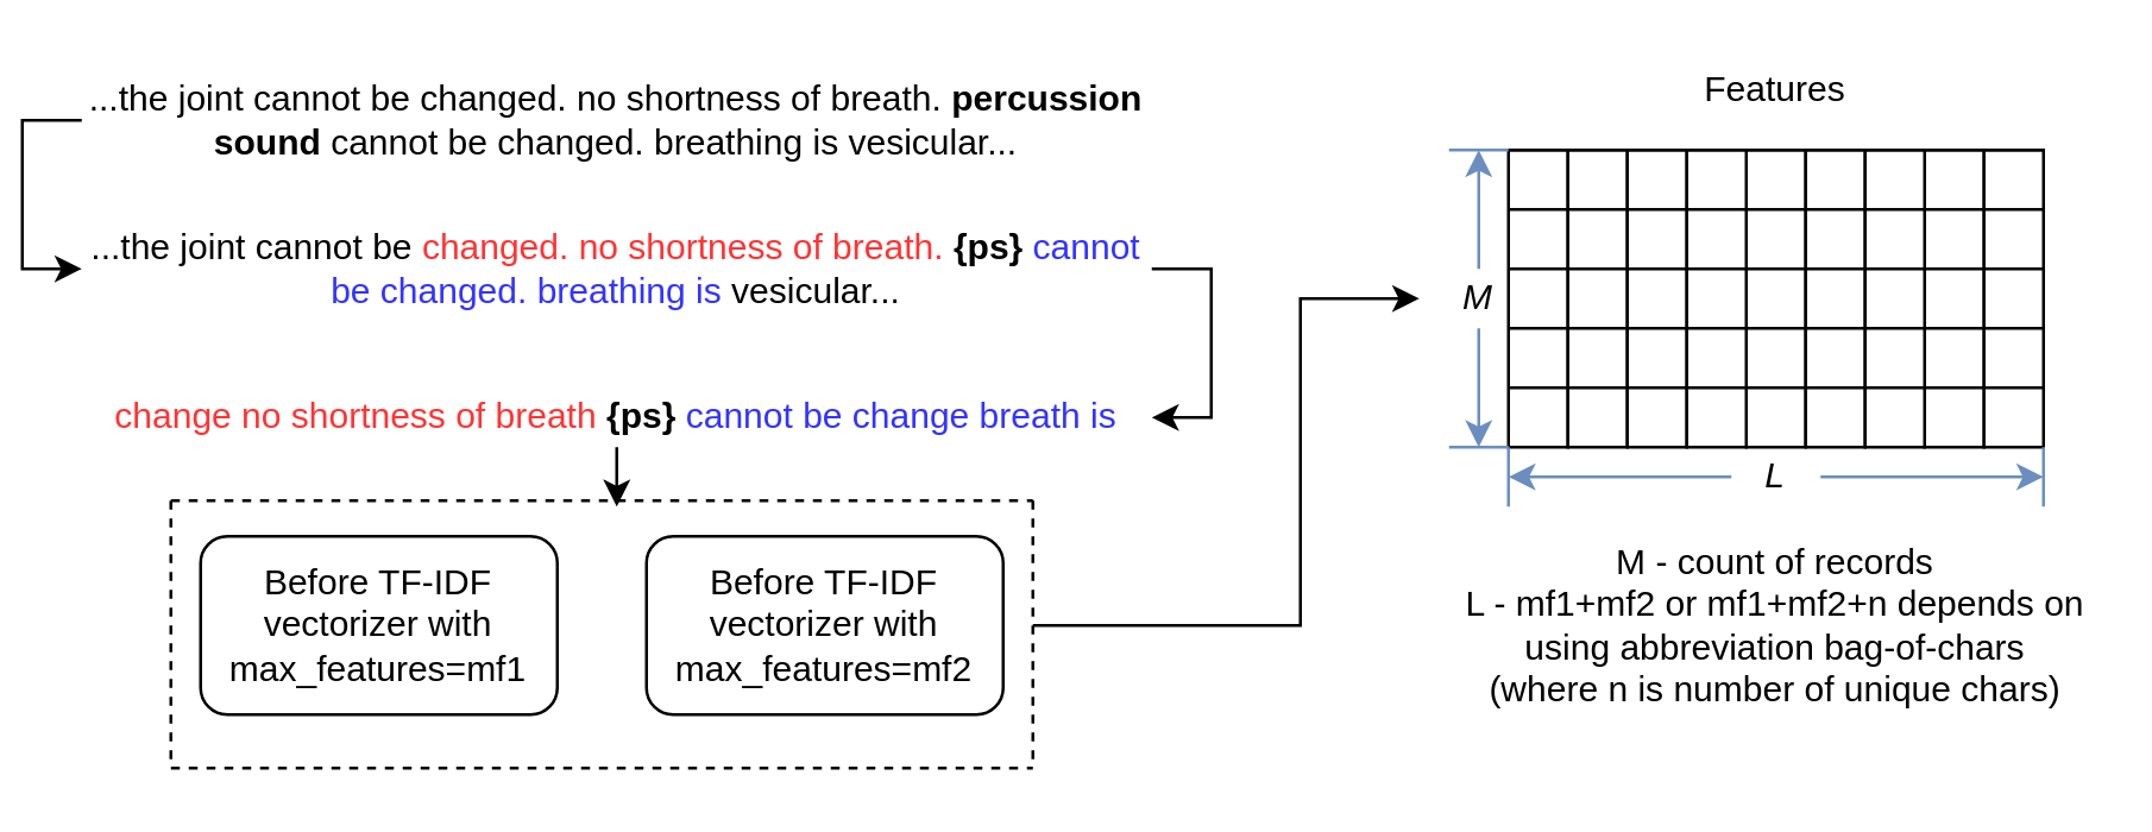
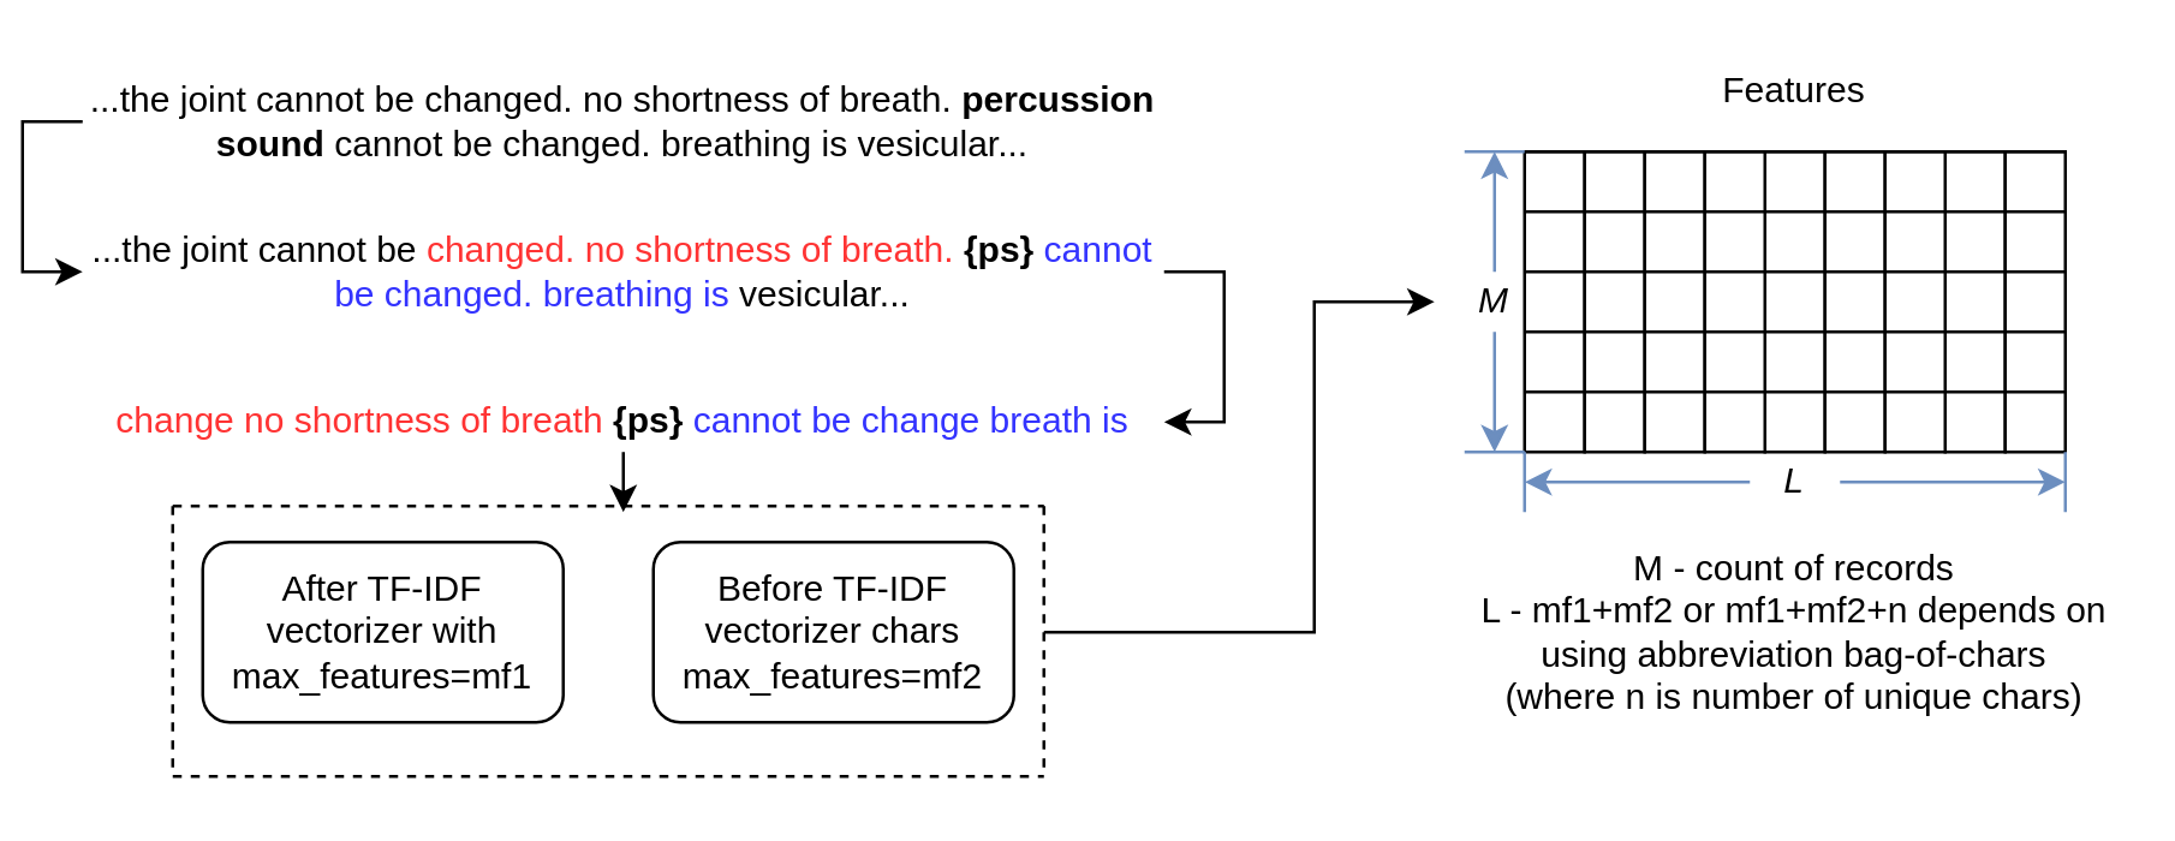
  <mxCell id="0" />
  <mxCell id="1" parent="0" />
  <mxCell id="2" style="edgeStyle=orthogonalEdgeStyle;rounded=0;orthogonalLoop=1;jettySize=auto;html=1;exitX=0;exitY=0.5;exitDx=0;exitDy=0;entryX=0;entryY=0.5;entryDx=0;entryDy=0;" edge="1" parent="1" source="3" target="5"><mxGeometry relative="1" as="geometry" /></mxCell>
  <mxCell id="3" value="...the joint cannot be changed. no shortness of breath. &lt;b&gt;percussion sound&lt;/b&gt; cannot be changed. breathing is vesicular..." style="text;html=1;strokeColor=none;fillColor=none;align=center;verticalAlign=middle;whiteSpace=wrap;rounded=0;" vertex="1" parent="1"><mxGeometry x="20" y="30" width="360" height="20" as="geometry" /></mxCell>
  <mxCell id="4" style="edgeStyle=orthogonalEdgeStyle;rounded=0;orthogonalLoop=1;jettySize=auto;html=1;exitX=1;exitY=0.5;exitDx=0;exitDy=0;entryX=1;entryY=0.5;entryDx=0;entryDy=0;strokeColor=#000000;" edge="1" parent="1" source="5" target="7"><mxGeometry relative="1" as="geometry" /></mxCell>
  <mxCell id="5" value="...the joint cannot be &lt;font color=&quot;#ff3333&quot;&gt;changed. no shortness of breath.&lt;/font&gt;&lt;b&gt;&lt;font color=&quot;#ff3333&quot;&gt;&amp;nbsp;&lt;/font&gt;{ps}&lt;/b&gt; &lt;font color=&quot;#3333ff&quot;&gt;cannot be changed. breathing is&lt;/font&gt; vesicular..." style="text;html=1;strokeColor=none;fillColor=none;align=center;verticalAlign=middle;whiteSpace=wrap;rounded=0;" vertex="1" parent="1"><mxGeometry x="20" y="80" width="360" height="20" as="geometry" /></mxCell>
  <mxCell id="6" style="edgeStyle=orthogonalEdgeStyle;rounded=0;orthogonalLoop=1;jettySize=auto;html=1;exitX=0.5;exitY=1;exitDx=0;exitDy=0;strokeColor=#000000;" edge="1" parent="1" source="7"><mxGeometry relative="1" as="geometry"><mxPoint x="200" y="170" as="targetPoint" /></mxGeometry></mxCell>
  <mxCell id="7" value="&lt;font color=&quot;#ff3333&quot;&gt;change no shortness of breath&lt;/font&gt;&amp;nbsp;&lt;b&gt;{ps}&lt;/b&gt; &lt;font color=&quot;#3333ff&quot;&gt;cannot be change breath is&lt;/font&gt;" style="text;html=1;strokeColor=none;fillColor=none;align=center;verticalAlign=middle;whiteSpace=wrap;rounded=0;" vertex="1" parent="1"><mxGeometry x="20" y="130" width="360" height="20" as="geometry" /></mxCell>
- <mxCell id="8" value="Before TF-IDF vectorizer with max_features=mf1" style="rounded=1;whiteSpace=wrap;html=1;" vertex="1" parent="1"><mxGeometry x="60" y="180" width="120" height="60" as="geometry" /></mxCell>
+ <mxCell id="8" value="After TF-IDF vectorizer with max_features=mf1" style="rounded=1;whiteSpace=wrap;html=1;" vertex="1" parent="1"><mxGeometry x="60" y="180" width="120" height="60" as="geometry" /></mxCell>
  <mxCell id="9" style="edgeStyle=orthogonalEdgeStyle;rounded=0;orthogonalLoop=1;jettySize=auto;html=1;entryX=0;entryY=0.5;entryDx=0;entryDy=0;strokeColor=#000000;" edge="1" parent="1" target="34"><mxGeometry relative="1" as="geometry"><mxPoint x="340" y="210" as="sourcePoint" /><Array as="points"><mxPoint x="430" y="210" /><mxPoint x="430" y="100" /></Array></mxGeometry></mxCell>
- <mxCell id="10" value="Before TF-IDF vectorizer with max_features=mf2" style="rounded=1;whiteSpace=wrap;html=1;" vertex="1" parent="1"><mxGeometry x="210" y="180" width="120" height="60" as="geometry" /></mxCell>
+ <mxCell id="10" value="Before TF-IDF vectorizer chars max_features=mf2" style="rounded=1;whiteSpace=wrap;html=1;" vertex="1" parent="1"><mxGeometry x="210" y="180" width="120" height="60" as="geometry" /></mxCell>
  <mxCell id="11" value="" style="endArrow=none;dashed=1;html=1;" edge="1" parent="1"><mxGeometry width="50" height="50" relative="1" as="geometry"><mxPoint x="340" y="255" as="sourcePoint" /><mxPoint x="340" y="165" as="targetPoint" /></mxGeometry></mxCell>
  <mxCell id="12" value="" style="endArrow=none;dashed=1;html=1;" edge="1" parent="1"><mxGeometry width="50" height="50" relative="1" as="geometry"><mxPoint x="50" y="255" as="sourcePoint" /><mxPoint x="50" y="165" as="targetPoint" /></mxGeometry></mxCell>
  <mxCell id="13" value="" style="endArrow=none;dashed=1;html=1;" edge="1" parent="1"><mxGeometry width="50" height="50" relative="1" as="geometry"><mxPoint x="50" y="258" as="sourcePoint" /><mxPoint x="340" y="258" as="targetPoint" /></mxGeometry></mxCell>
  <mxCell id="14" value="" style="endArrow=none;dashed=1;html=1;" edge="1" parent="1"><mxGeometry width="50" height="50" relative="1" as="geometry"><mxPoint x="50" y="168" as="sourcePoint" /><mxPoint x="340" y="168" as="targetPoint" /></mxGeometry></mxCell>
  <mxCell id="15" value="Features" style="text;html=1;strokeColor=none;fillColor=none;align=center;verticalAlign=middle;whiteSpace=wrap;rounded=0;" vertex="1" parent="1"><mxGeometry x="540" y="20" width="100" height="20" as="geometry" /></mxCell>
  <mxCell id="16" value="" style="rounded=0;whiteSpace=wrap;html=1;" vertex="1" parent="1"><mxGeometry x="500" y="50" width="20" height="100" as="geometry" /></mxCell>
  <mxCell id="17" value="" style="rounded=0;whiteSpace=wrap;html=1;" vertex="1" parent="1"><mxGeometry x="520" y="50" width="20" height="100" as="geometry" /></mxCell>
  <mxCell id="18" value="" style="rounded=0;whiteSpace=wrap;html=1;" vertex="1" parent="1"><mxGeometry x="540" y="50" width="20" height="100" as="geometry" /></mxCell>
  <mxCell id="19" value="" style="rounded=0;whiteSpace=wrap;html=1;" vertex="1" parent="1"><mxGeometry x="580" y="50" width="20" height="100" as="geometry" /></mxCell>
  <mxCell id="20" value="" style="rounded=0;whiteSpace=wrap;html=1;" vertex="1" parent="1"><mxGeometry x="560" y="50" width="20" height="100" as="geometry" /></mxCell>
  <mxCell id="21" value="" style="rounded=0;whiteSpace=wrap;html=1;" vertex="1" parent="1"><mxGeometry x="600" y="50" width="20" height="100" as="geometry" /></mxCell>
  <mxCell id="22" value="" style="rounded=0;whiteSpace=wrap;html=1;" vertex="1" parent="1"><mxGeometry x="640" y="50" width="20" height="100" as="geometry" /></mxCell>
  <mxCell id="23" value="" style="rounded=0;whiteSpace=wrap;html=1;" vertex="1" parent="1"><mxGeometry x="620" y="50" width="20" height="100" as="geometry" /></mxCell>
  <mxCell id="24" value="" style="rounded=0;whiteSpace=wrap;html=1;" vertex="1" parent="1"><mxGeometry x="660" y="50" width="20" height="100" as="geometry" /></mxCell>
  <mxCell id="25" value="" style="endArrow=none;html=1;exitX=0;exitY=1;exitDx=0;exitDy=0;entryX=0;entryY=0;entryDx=0;entryDy=0;" edge="1" parent="1"><mxGeometry width="50" height="50" relative="1" as="geometry"><mxPoint x="500" y="130" as="sourcePoint" /><mxPoint x="680" y="130" as="targetPoint" /></mxGeometry></mxCell>
  <mxCell id="26" value="" style="endArrow=none;html=1;exitX=0;exitY=1;exitDx=0;exitDy=0;entryX=0;entryY=0;entryDx=0;entryDy=0;" edge="1" parent="1"><mxGeometry width="50" height="50" relative="1" as="geometry"><mxPoint x="500" y="110" as="sourcePoint" /><mxPoint x="680" y="110" as="targetPoint" /></mxGeometry></mxCell>
  <mxCell id="27" value="" style="endArrow=none;html=1;exitX=0;exitY=1;exitDx=0;exitDy=0;entryX=0;entryY=0;entryDx=0;entryDy=0;" edge="1" parent="1"><mxGeometry width="50" height="50" relative="1" as="geometry"><mxPoint x="500" y="90" as="sourcePoint" /><mxPoint x="680" y="90" as="targetPoint" /></mxGeometry></mxCell>
  <mxCell id="28" value="" style="endArrow=none;html=1;exitX=0;exitY=1;exitDx=0;exitDy=0;entryX=0;entryY=0;entryDx=0;entryDy=0;" edge="1" parent="1"><mxGeometry width="50" height="50" relative="1" as="geometry"><mxPoint x="500" y="70" as="sourcePoint" /><mxPoint x="680" y="70" as="targetPoint" /></mxGeometry></mxCell>
  <mxCell id="29" value="" style="endArrow=none;html=1;exitX=0;exitY=1;exitDx=0;exitDy=0;entryX=0;entryY=0;entryDx=0;entryDy=0;" edge="1" parent="1"><mxGeometry width="50" height="50" relative="1" as="geometry"><mxPoint x="500" y="50" as="sourcePoint" /><mxPoint x="680" y="50" as="targetPoint" /></mxGeometry></mxCell>
  <mxCell id="30" value="" style="endArrow=none;html=1;entryX=0;entryY=0;entryDx=0;entryDy=0;fillColor=#dae8fc;strokeColor=#6c8ebf;" edge="1" parent="1" target="16"><mxGeometry width="50" height="50" relative="1" as="geometry"><mxPoint x="480" y="50" as="sourcePoint" /><mxPoint x="520" y="60" as="targetPoint" /></mxGeometry></mxCell>
  <mxCell id="31" value="" style="endArrow=none;html=1;exitX=0;exitY=1;exitDx=0;exitDy=0;fillColor=#dae8fc;strokeColor=#6c8ebf;" edge="1" parent="1" source="16"><mxGeometry width="50" height="50" relative="1" as="geometry"><mxPoint x="500" y="220" as="sourcePoint" /><mxPoint x="480" y="150" as="targetPoint" /></mxGeometry></mxCell>
  <mxCell id="32" style="edgeStyle=orthogonalEdgeStyle;rounded=0;orthogonalLoop=1;jettySize=auto;html=1;exitX=0.5;exitY=0;exitDx=0;exitDy=0;fillColor=#dae8fc;strokeColor=#6C8EBF;" edge="1" parent="1" source="34"><mxGeometry relative="1" as="geometry"><mxPoint x="490" y="50" as="targetPoint" /></mxGeometry></mxCell>
  <mxCell id="33" style="edgeStyle=orthogonalEdgeStyle;rounded=0;orthogonalLoop=1;jettySize=auto;html=1;exitX=0.5;exitY=1;exitDx=0;exitDy=0;fillColor=#dae8fc;strokeColor=#6c8ebf;" edge="1" parent="1" source="34"><mxGeometry relative="1" as="geometry"><mxPoint x="490" y="150" as="targetPoint" /></mxGeometry></mxCell>
  <mxCell id="34" value="&lt;i&gt;M&lt;/i&gt;" style="text;html=1;strokeColor=none;fillColor=none;align=center;verticalAlign=middle;whiteSpace=wrap;rounded=0;" vertex="1" parent="1"><mxGeometry x="470" y="90" width="40" height="20" as="geometry" /></mxCell>
  <mxCell id="35" value="" style="endArrow=none;html=1;strokeColor=#6C8EBF;entryX=0;entryY=1;entryDx=0;entryDy=0;" edge="1" parent="1" target="16"><mxGeometry width="50" height="50" relative="1" as="geometry"><mxPoint x="500" y="170" as="sourcePoint" /><mxPoint x="520" y="220" as="targetPoint" /></mxGeometry></mxCell>
  <mxCell id="36" value="" style="endArrow=none;html=1;strokeColor=#6C8EBF;entryX=1;entryY=1;entryDx=0;entryDy=0;" edge="1" parent="1" target="24"><mxGeometry width="50" height="50" relative="1" as="geometry"><mxPoint x="680" y="170" as="sourcePoint" /><mxPoint x="730" y="230" as="targetPoint" /></mxGeometry></mxCell>
  <mxCell id="37" style="edgeStyle=orthogonalEdgeStyle;rounded=0;orthogonalLoop=1;jettySize=auto;html=1;exitX=1;exitY=0.5;exitDx=0;exitDy=0;strokeColor=#6C8EBF;" edge="1" parent="1" source="39"><mxGeometry relative="1" as="geometry"><mxPoint x="680" y="160" as="targetPoint" /></mxGeometry></mxCell>
  <mxCell id="38" style="edgeStyle=orthogonalEdgeStyle;rounded=0;orthogonalLoop=1;jettySize=auto;html=1;exitX=0;exitY=0.5;exitDx=0;exitDy=0;strokeColor=#6C8EBF;" edge="1" parent="1" source="39"><mxGeometry relative="1" as="geometry"><mxPoint x="500" y="160" as="targetPoint" /></mxGeometry></mxCell>
  <mxCell id="39" value="&lt;i&gt;L&lt;/i&gt;" style="text;html=1;strokeColor=none;fillColor=none;align=center;verticalAlign=middle;whiteSpace=wrap;rounded=0;" vertex="1" parent="1"><mxGeometry x="575" y="150" width="30" height="20" as="geometry" /></mxCell>
  <mxCell id="40" value="&lt;div&gt;&lt;span&gt;M - count of records&lt;/span&gt;&lt;/div&gt;&lt;div&gt;&lt;span&gt;L - mf1+mf2 or mf1+mf2+n depends on using abbreviation bag-of-chars (where n is number of unique chars)&lt;/span&gt;&lt;/div&gt;" style="text;html=1;strokeColor=none;fillColor=none;align=center;verticalAlign=middle;whiteSpace=wrap;rounded=0;" vertex="1" parent="1"><mxGeometry x="485" y="170" width="210" height="80" as="geometry" /></mxCell>
